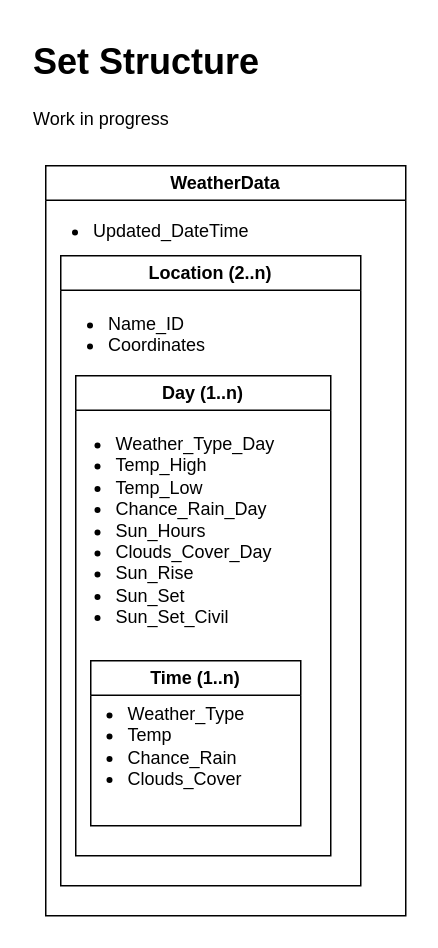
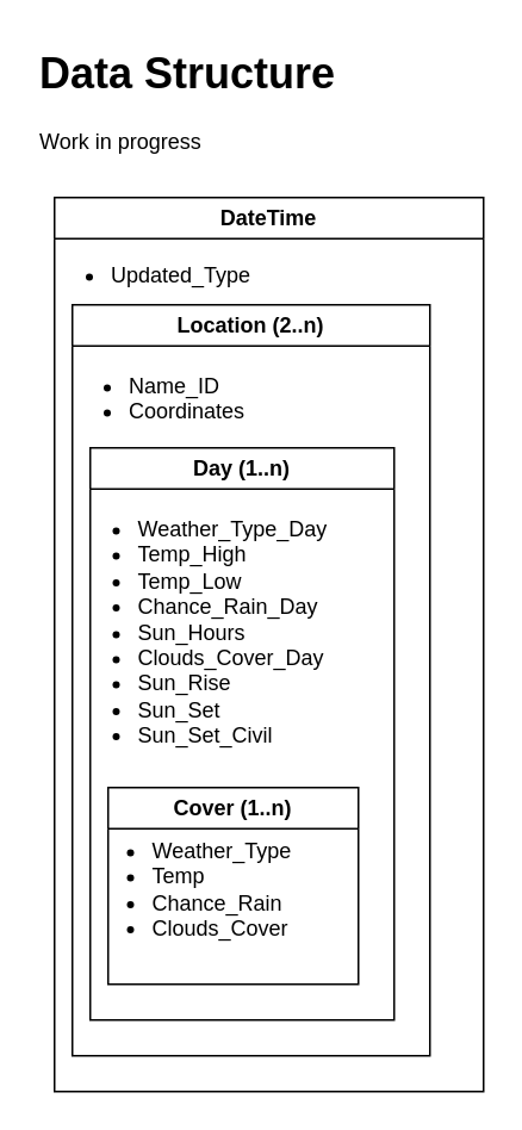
  <mxCell id="0" />
  <mxCell id="1" parent="0" />
- <mxCell id="2" value="&lt;h1 style=&quot;margin-top: 0px;&quot;&gt;Set Structure&lt;/h1&gt;&lt;p&gt;Work in progress&lt;/p&gt;" style="text;html=1;whiteSpace=wrap;overflow=hidden;rounded=0;" vertex="1" parent="1"><mxGeometry x="20" y="20" width="180" height="120" as="geometry" /></mxCell>
- <mxCell id="3" value="WeatherData" style="swimlane;whiteSpace=wrap;html=1;" vertex="1" parent="1"><mxGeometry x="30" y="110" width="240" height="500" as="geometry" /></mxCell>
- <mxCell id="4" value="&lt;div align=&quot;left&quot;&gt;&lt;ul&gt;&lt;li&gt;Updated_DateTime&lt;/li&gt;&lt;/ul&gt;&lt;/div&gt;" style="text;html=1;align=left;verticalAlign=top;resizable=0;points=[];autosize=1;strokeColor=none;fillColor=none;" vertex="1" parent="3"><mxGeometry x="-10" y="18" width="170" height="50" as="geometry" /></mxCell>
+ <mxCell id="2" value="&lt;h1 style=&quot;margin-top: 0px;&quot;&gt;Data Structure&lt;/h1&gt;&lt;p&gt;Work in progress&lt;/p&gt;" style="text;html=1;whiteSpace=wrap;overflow=hidden;rounded=0;" vertex="1" parent="1"><mxGeometry x="20" y="20" width="180" height="120" as="geometry" /></mxCell>
+ <mxCell id="3" value="DateTime" style="swimlane;whiteSpace=wrap;html=1;" vertex="1" parent="1"><mxGeometry x="30" y="110" width="240" height="500" as="geometry" /></mxCell>
+ <mxCell id="4" value="&lt;div align=&quot;left&quot;&gt;&lt;ul&gt;&lt;li&gt;Updated_Type&lt;/li&gt;&lt;/ul&gt;&lt;/div&gt;" style="text;html=1;align=left;verticalAlign=top;resizable=0;points=[];autosize=1;strokeColor=none;fillColor=none;" vertex="1" parent="3"><mxGeometry x="-10" y="18" width="170" height="50" as="geometry" /></mxCell>
  <mxCell id="5" value="Location (2..n)" style="swimlane;whiteSpace=wrap;html=1;" vertex="1" parent="3"><mxGeometry x="10" y="60" width="200" height="420" as="geometry" /></mxCell>
  <mxCell id="6" value="&lt;div align=&quot;left&quot;&gt;&lt;ul&gt;&lt;li&gt;Name_ID&lt;/li&gt;&lt;li&gt;Coordinates&lt;/li&gt;&lt;/ul&gt;&lt;/div&gt;" style="text;html=1;align=left;verticalAlign=top;whiteSpace=wrap;rounded=0;" vertex="1" parent="5"><mxGeometry x="-10" y="20" width="130" height="70" as="geometry" /></mxCell>
  <mxCell id="7" value="Day (1..n)" style="swimlane;whiteSpace=wrap;html=1;" vertex="1" parent="5"><mxGeometry x="10" y="80" width="170" height="320" as="geometry" /></mxCell>
  <mxCell id="8" value="&lt;ul&gt;&lt;li&gt;Weather_Type_Day&lt;/li&gt;&lt;li&gt;Temp_High&lt;/li&gt;&lt;li&gt;Temp_Low&lt;/li&gt;&lt;li&gt;Chance_Rain_Day&lt;/li&gt;&lt;li&gt;Sun_Hours&lt;/li&gt;&lt;li&gt;Clouds_Cover_Day&lt;/li&gt;&lt;li&gt;Sun_Rise&lt;/li&gt;&lt;li&gt;Sun_Set&lt;/li&gt;&lt;li&gt;Sun_Set_Civil&lt;/li&gt;&lt;/ul&gt;" style="text;html=1;align=left;verticalAlign=top;whiteSpace=wrap;rounded=0;" vertex="1" parent="7"><mxGeometry x="-15" y="20" width="230" height="180" as="geometry" /></mxCell>
- <mxCell id="9" value="Time (1..n)" style="swimlane;whiteSpace=wrap;html=1;" vertex="1" parent="7"><mxGeometry x="10" y="190" width="140" height="110" as="geometry" /></mxCell>
+ <mxCell id="9" value="Cover (1..n)" style="swimlane;whiteSpace=wrap;html=1;" vertex="1" parent="7"><mxGeometry x="10" y="190" width="140" height="110" as="geometry" /></mxCell>
  <mxCell id="10" value="&lt;ul&gt;&lt;li&gt;Weather_Type&lt;/li&gt;&lt;li&gt;Temp&lt;/li&gt;&lt;li&gt;Chance_Rain&lt;/li&gt;&lt;li&gt;Clouds_Cover&lt;/li&gt;&lt;/ul&gt;" style="text;html=1;align=left;verticalAlign=top;whiteSpace=wrap;rounded=0;" vertex="1" parent="9"><mxGeometry x="-17.5" y="10" width="135" height="90" as="geometry" /></mxCell>
